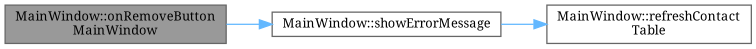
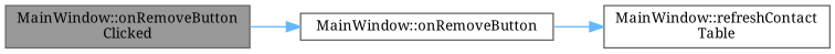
  digraph {
    fontname="Noto Serif"
    rankdir=LR
    node [color=grey40 fillcolor=white fontname="Noto Serif" fontsize=10 shape=box style=filled]
    edge [color=steelblue1 fontname="Noto Serif" fontsize=10 labelfontname=Helvetica labelfontsize=10 style=solid]
-   n1 [color=gray40 fillcolor=grey60 fontcolor=black height=0.2 label="MainWindow::onRemoveButton\lMainWindow" width=0.4]
-   n2 [height=0.2 label="MainWindow::showErrorMessage" width=0.4]
+   n1 [color=gray40 fillcolor=grey60 fontcolor=black height=0.2 label="MainWindow::onRemoveButton\lClicked" width=0.4]
+   n2 [height=0.2 label="MainWindow::onRemoveButton" width=0.4]
    n3 [height=0.2 label="MainWindow::refreshContact\lTable" width=0.4]
    n1 -> n2
    n2 -> n3
  }
